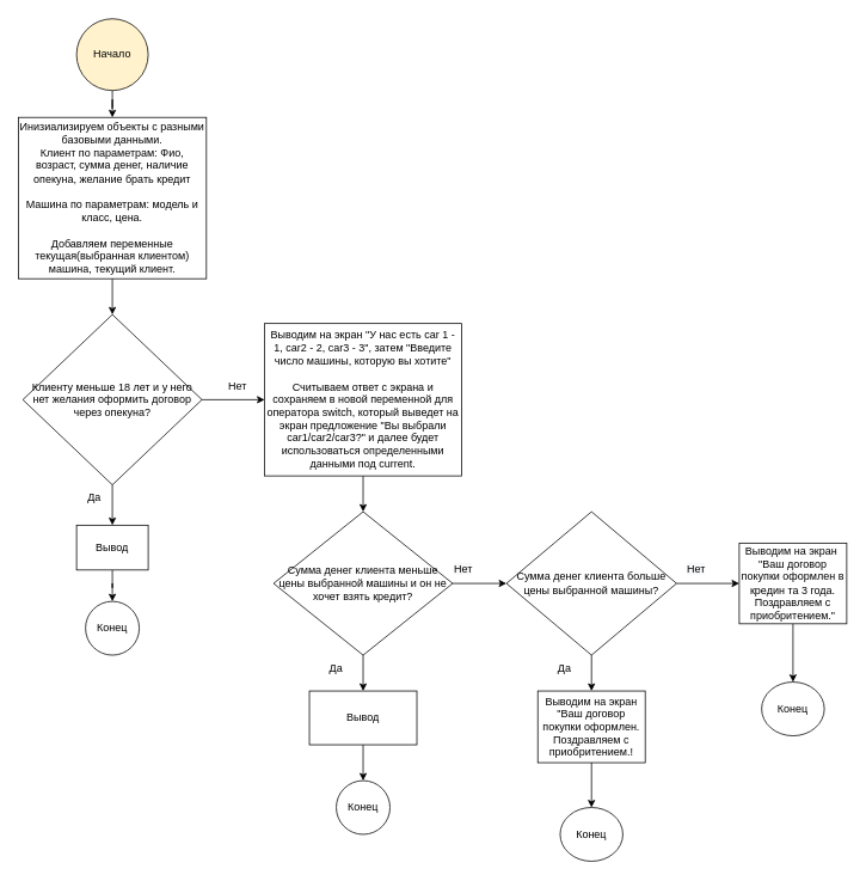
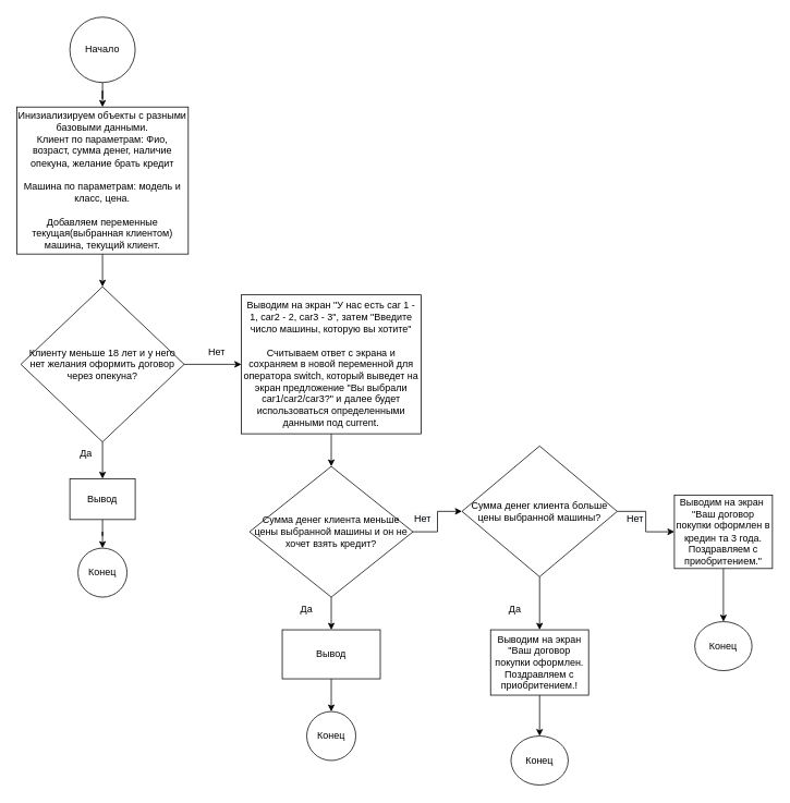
  <mxCell id="0" />
  <mxCell id="1" parent="0" />
  <mxCell id="2" value="" style="edgeStyle=orthogonalEdgeStyle;rounded=0;orthogonalLoop=1;jettySize=auto;html=1;" edge="1" parent="1" source="3" target="5"><mxGeometry relative="1" as="geometry" /></mxCell>
- <mxCell id="3" value="Начало" style="ellipse;whiteSpace=wrap;html=1;aspect=fixed;fillColor=#fff2cc;" vertex="1" parent="1"><mxGeometry x="85" y="20" width="80" height="80" as="geometry" /></mxCell>
+ <mxCell id="3" value="Начало" style="ellipse;whiteSpace=wrap;html=1;aspect=fixed;" vertex="1" parent="1"><mxGeometry x="85" y="20" width="80" height="80" as="geometry" /></mxCell>
  <mxCell id="4" value="" style="edgeStyle=orthogonalEdgeStyle;rounded=0;orthogonalLoop=1;jettySize=auto;html=1;" edge="1" parent="1" source="5" target="8"><mxGeometry relative="1" as="geometry" /></mxCell>
  <mxCell id="5" value="Инизиализируем объекты с разными базовыми данными.&lt;br&gt;Клиент по параметрам: Фио, возраст, сумма денег, наличие опекуна, желание брать кредит&lt;br&gt;&lt;br&gt;Машина по параметрам: модель и класс, цена.&lt;br&gt;&lt;br&gt;Добавляем переменные текущая(выбранная клиентом) машина, текущий клиент." style="whiteSpace=wrap;html=1;" vertex="1" parent="1"><mxGeometry x="20" y="130" width="210" height="180" as="geometry" /></mxCell>
  <mxCell id="6" value="" style="edgeStyle=orthogonalEdgeStyle;rounded=0;orthogonalLoop=1;jettySize=auto;html=1;" edge="1" parent="1" source="8" target="10"><mxGeometry relative="1" as="geometry" /></mxCell>
  <mxCell id="7" value="" style="edgeStyle=orthogonalEdgeStyle;rounded=0;orthogonalLoop=1;jettySize=auto;html=1;" edge="1" parent="1" source="8" target="14"><mxGeometry relative="1" as="geometry" /></mxCell>
  <mxCell id="8" value="Клиенту меньше 18 лет и у него нет желания оформить договор через опекуна?" style="rhombus;whiteSpace=wrap;html=1;" vertex="1" parent="1"><mxGeometry x="25" y="350" width="200" height="190" as="geometry" /></mxCell>
  <mxCell id="9" value="" style="edgeStyle=orthogonalEdgeStyle;rounded=0;orthogonalLoop=1;jettySize=auto;html=1;" edge="1" parent="1" source="10" target="11"><mxGeometry relative="1" as="geometry" /></mxCell>
  <mxCell id="10" value="Вывод" style="whiteSpace=wrap;html=1;" vertex="1" parent="1"><mxGeometry x="85" y="585" width="80" height="50" as="geometry" /></mxCell>
  <mxCell id="11" value="Конец" style="ellipse;whiteSpace=wrap;html=1;" vertex="1" parent="1"><mxGeometry x="95" y="670" width="60" height="60" as="geometry" /></mxCell>
  <mxCell id="12" value="Да" style="text;html=1;strokeColor=none;fillColor=none;align=center;verticalAlign=middle;whiteSpace=wrap;rounded=0;" vertex="1" parent="1"><mxGeometry x="75" y="540" width="60" height="30" as="geometry" /></mxCell>
  <mxCell id="13" value="" style="edgeStyle=orthogonalEdgeStyle;rounded=0;orthogonalLoop=1;jettySize=auto;html=1;fontColor=#000000;" edge="1" parent="1" source="14" target="18"><mxGeometry relative="1" as="geometry" /></mxCell>
  <mxCell id="14" value="Выводим на экран &quot;У нас есть car 1 - 1, car2 - 2, car3 - 3&quot;, затем &quot;Введите число машины, которую вы хотите&quot;&lt;br&gt;&lt;br&gt;Считываем ответ с экрана и сохраняем в новой переменной для оператора switch, который выведет на экран предложение &quot;Вы выбрали car1/car2/car3?&quot; и далее будет использоваться определенными данными под current." style="whiteSpace=wrap;html=1;" vertex="1" parent="1"><mxGeometry x="295" y="360" width="220" height="170" as="geometry" /></mxCell>
  <mxCell id="15" value="Нет" style="text;html=1;strokeColor=none;fillColor=none;align=center;verticalAlign=middle;whiteSpace=wrap;rounded=0;" vertex="1" parent="1"><mxGeometry x="235" y="415" width="60" height="30" as="geometry" /></mxCell>
  <mxCell id="16" value="" style="edgeStyle=orthogonalEdgeStyle;rounded=0;orthogonalLoop=1;jettySize=auto;html=1;fontColor=#000000;" edge="1" parent="1" source="18" target="20"><mxGeometry relative="1" as="geometry" /></mxCell>
  <mxCell id="17" value="" style="edgeStyle=orthogonalEdgeStyle;rounded=0;orthogonalLoop=1;jettySize=auto;html=1;fontColor=#000000;" edge="1" parent="1" source="18" target="26"><mxGeometry relative="1" as="geometry" /></mxCell>
  <mxCell id="18" value="Сумма денег клиента меньше цены выбранной машины и он не хочет взять кредит?" style="rhombus;whiteSpace=wrap;html=1;direction=south;" vertex="1" parent="1"><mxGeometry x="305" y="570" width="200" height="160" as="geometry" /></mxCell>
  <mxCell id="19" value="" style="edgeStyle=orthogonalEdgeStyle;rounded=0;orthogonalLoop=1;jettySize=auto;html=1;fontColor=#000000;" edge="1" parent="1" source="20" target="21"><mxGeometry relative="1" as="geometry" /></mxCell>
  <mxCell id="20" value="Вывод" style="whiteSpace=wrap;html=1;" vertex="1" parent="1"><mxGeometry x="345" y="770" width="120" height="60" as="geometry" /></mxCell>
  <mxCell id="21" value="Конец" style="ellipse;whiteSpace=wrap;html=1;" vertex="1" parent="1"><mxGeometry x="375" y="870" width="60" height="60" as="geometry" /></mxCell>
  <mxCell id="22" value="Да" style="text;html=1;strokeColor=none;fillColor=none;align=center;verticalAlign=middle;whiteSpace=wrap;rounded=0;" vertex="1" parent="1"><mxGeometry x="345" y="730" width="60" height="30" as="geometry" /></mxCell>
  <mxCell id="23" value="&lt;span style=&quot;color: rgb(0, 0, 0); font-family: helvetica; font-size: 12px; font-style: normal; font-weight: 400; letter-spacing: normal; text-align: center; text-indent: 0px; text-transform: none; word-spacing: 0px; background-color: rgb(248, 249, 250); display: inline; float: none;&quot;&gt;Нет&lt;/span&gt;" style="text;whiteSpace=wrap;html=1;fontColor=#000000;" vertex="1" parent="1"><mxGeometry x="505" y="620" width="50" height="30" as="geometry" /></mxCell>
  <mxCell id="24" value="" style="edgeStyle=orthogonalEdgeStyle;rounded=0;orthogonalLoop=1;jettySize=auto;html=1;fontColor=#000000;" edge="1" parent="1" source="26" target="28"><mxGeometry relative="1" as="geometry" /></mxCell>
  <mxCell id="25" value="" style="edgeStyle=orthogonalEdgeStyle;rounded=0;orthogonalLoop=1;jettySize=auto;html=1;fontColor=#000000;" edge="1" parent="1" source="26" target="30"><mxGeometry relative="1" as="geometry" /></mxCell>
- <mxCell id="26" value="Сумма денег клиента больше цены выбранной машины?" style="rhombus;whiteSpace=wrap;html=1;" vertex="1" parent="1"><mxGeometry x="565" y="570" width="190" height="160" as="geometry" /></mxCell>
+ <mxCell id="26" value="Сумма денег клиента больше цены выбранной машины?" style="rhombus;whiteSpace=wrap;html=1;" vertex="1" parent="1"><mxGeometry x="565" y="545" width="190" height="160" as="geometry" /></mxCell>
  <mxCell id="27" value="" style="edgeStyle=orthogonalEdgeStyle;rounded=0;orthogonalLoop=1;jettySize=auto;html=1;fontColor=#000000;" edge="1" parent="1" source="28" target="34"><mxGeometry relative="1" as="geometry" /></mxCell>
  <mxCell id="28" value="Выводим на экран&amp;nbsp;&lt;br&gt;&quot;Ваш договор покупки оформлен в кредин та 3 года. Поздравляем с приобритением.&quot;" style="whiteSpace=wrap;html=1;" vertex="1" parent="1"><mxGeometry x="825" y="605" width="120" height="90" as="geometry" /></mxCell>
  <mxCell id="29" value="" style="edgeStyle=orthogonalEdgeStyle;rounded=0;orthogonalLoop=1;jettySize=auto;html=1;fontColor=#000000;" edge="1" parent="1" source="30" target="31"><mxGeometry relative="1" as="geometry" /></mxCell>
  <mxCell id="30" value="Выводим на экран &quot;Ваш договор покупки оформлен. Поздравляем с приобритением.!" style="whiteSpace=wrap;html=1;" vertex="1" parent="1"><mxGeometry x="600" y="770" width="120" height="80" as="geometry" /></mxCell>
  <mxCell id="31" value="Конец" style="ellipse;whiteSpace=wrap;html=1;" vertex="1" parent="1"><mxGeometry x="625" y="900" width="70" height="60" as="geometry" /></mxCell>
  <mxCell id="32" value="Да" style="text;html=1;strokeColor=none;fillColor=none;align=center;verticalAlign=middle;whiteSpace=wrap;rounded=0;" vertex="1" parent="1"><mxGeometry x="600" y="730" width="60" height="30" as="geometry" /></mxCell>
  <mxCell id="33" value="&lt;span style=&quot;color: rgb(0, 0, 0); font-family: helvetica; font-size: 12px; font-style: normal; font-weight: 400; letter-spacing: normal; text-align: center; text-indent: 0px; text-transform: none; word-spacing: 0px; background-color: rgb(248, 249, 250); display: inline; float: none;&quot;&gt;Нет&lt;/span&gt;" style="text;whiteSpace=wrap;html=1;fontColor=#000000;" vertex="1" parent="1"><mxGeometry x="765" y="620" width="50" height="30" as="geometry" /></mxCell>
  <mxCell id="34" value="Конец" style="ellipse;whiteSpace=wrap;html=1;" vertex="1" parent="1"><mxGeometry x="850" y="760" width="70" height="60" as="geometry" /></mxCell>
